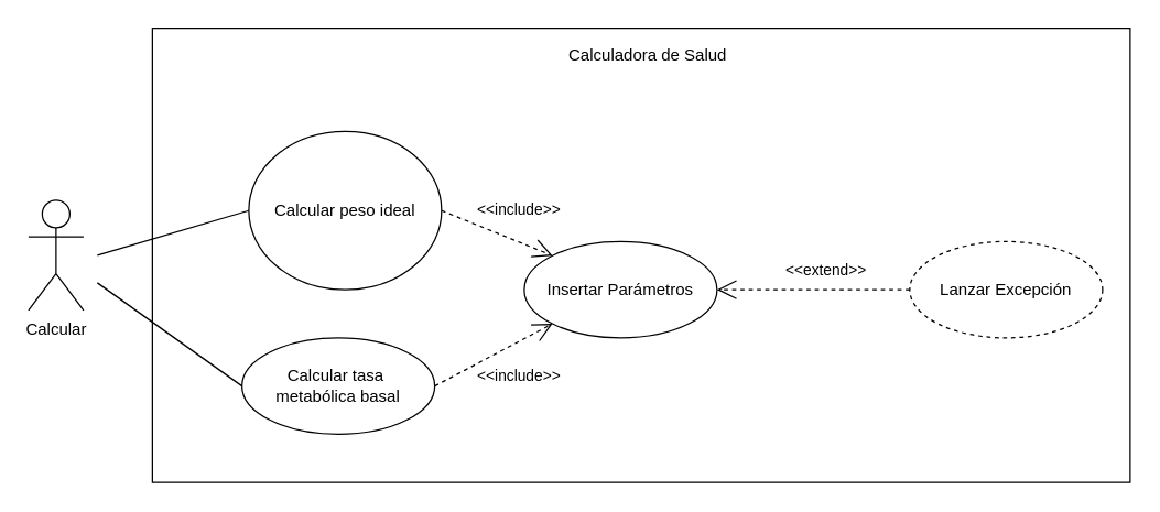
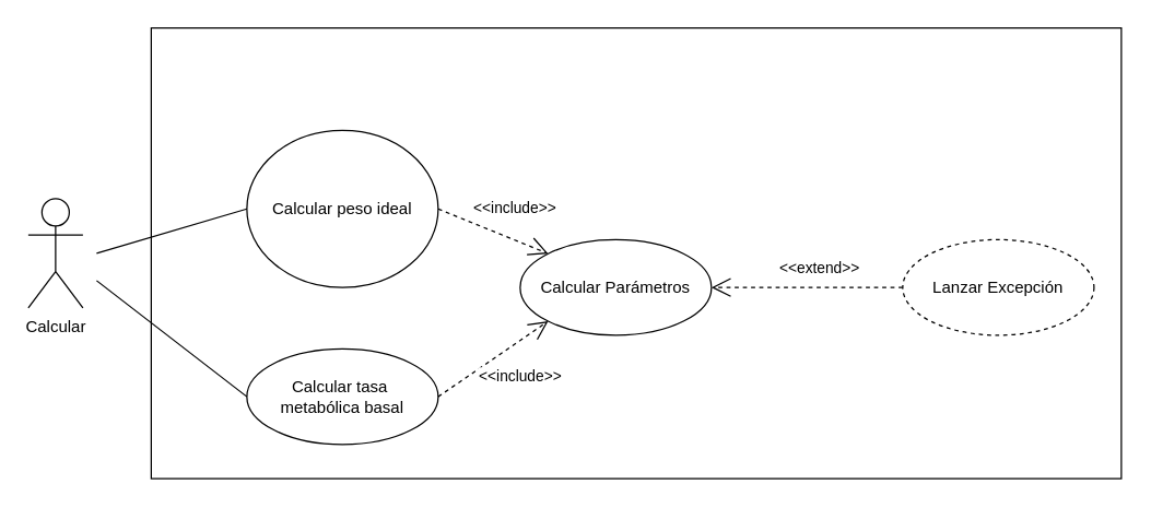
  <mxCell id="0" />
  <mxCell id="1" parent="0" />
  <mxCell id="2" value="Calcular" style="shape=umlActor;verticalLabelPosition=bottom;verticalAlign=top;html=1;outlineConnect=0;" parent="1" vertex="1"><mxGeometry x="20" y="145" width="40" height="80" as="geometry" /></mxCell>
  <mxCell id="3" value="Calcular peso ideal" style="ellipse;whiteSpace=wrap;html=1;" parent="1" vertex="1"><mxGeometry x="180" y="95" width="140" height="115" as="geometry" /></mxCell>
- <mxCell id="4" value="Calcular tasa&amp;nbsp;&lt;div&gt;metabólica basal&lt;/div&gt;" style="ellipse;whiteSpace=wrap;html=1;" parent="1" vertex="1"><mxGeometry x="175" y="245" width="140" height="70" as="geometry" /></mxCell>
- <mxCell id="5" value="Insertar Parámetros" style="ellipse;whiteSpace=wrap;html=1;" parent="1" vertex="1"><mxGeometry x="380" y="175" width="140" height="70" as="geometry" /></mxCell>
+ <mxCell id="4" value="Calcular tasa&amp;nbsp;&lt;div&gt;metabólica basal&lt;/div&gt;" style="ellipse;whiteSpace=wrap;html=1;" parent="1" vertex="1"><mxGeometry x="180" y="255" width="140" height="70" as="geometry" /></mxCell>
+ <mxCell id="5" value="Calcular Parámetros" style="ellipse;whiteSpace=wrap;html=1;" parent="1" vertex="1"><mxGeometry x="380" y="175" width="140" height="70" as="geometry" /></mxCell>
  <mxCell id="6" value="Lanzar Excepción" style="ellipse;whiteSpace=wrap;html=1;dashed=1;" parent="1" vertex="1"><mxGeometry x="660" y="175" width="140" height="70" as="geometry" /></mxCell>
  <mxCell id="7" value="&amp;lt;&amp;lt;include&amp;gt;&amp;gt;" style="endArrow=open;endSize=12;dashed=1;html=1;rounded=0;exitX=1;exitY=0.5;exitDx=0;exitDy=0;entryX=0;entryY=1;entryDx=0;entryDy=0;" parent="1" source="4" target="5" edge="1"><mxGeometry x="0.187" y="-22" width="160" relative="1" as="geometry"><mxPoint x="230" y="299.5" as="sourcePoint" /><mxPoint x="390" y="299.5" as="targetPoint" /><mxPoint as="offset" /></mxGeometry></mxCell>
  <mxCell id="8" value="" style="endArrow=none;html=1;rounded=0;entryX=0;entryY=0.5;entryDx=0;entryDy=0;" parent="1" target="3" edge="1"><mxGeometry width="50" height="50" relative="1" as="geometry"><mxPoint x="70" y="185" as="sourcePoint" /><mxPoint x="380" y="195" as="targetPoint" /></mxGeometry></mxCell>
  <mxCell id="9" value="" style="endArrow=none;html=1;rounded=0;entryX=0;entryY=0.5;entryDx=0;entryDy=0;" parent="1" target="4" edge="1"><mxGeometry width="50" height="50" relative="1" as="geometry"><mxPoint x="70" y="205" as="sourcePoint" /><mxPoint x="380" y="195" as="targetPoint" /></mxGeometry></mxCell>
  <mxCell id="10" value="&amp;lt;&amp;lt;include&amp;gt;&amp;gt;" style="endArrow=open;endSize=12;dashed=1;html=1;rounded=0;exitX=1;exitY=0.5;exitDx=0;exitDy=0;entryX=0;entryY=0;entryDx=0;entryDy=0;" parent="1" source="3" target="5" edge="1"><mxGeometry x="0.187" y="22" width="160" relative="1" as="geometry"><mxPoint x="330" y="260" as="sourcePoint" /><mxPoint x="481" y="240" as="targetPoint" /><mxPoint as="offset" /></mxGeometry></mxCell>
  <mxCell id="11" value="&amp;lt;&amp;lt;extend&amp;gt;&amp;gt;" style="endArrow=open;endSize=12;dashed=1;html=1;rounded=0;exitX=0;exitY=0.5;exitDx=0;exitDy=0;entryX=1;entryY=0.5;entryDx=0;entryDy=0;" parent="1" source="6" target="5" edge="1"><mxGeometry x="-0.125" y="-15" width="160" relative="1" as="geometry"><mxPoint x="330" y="300" as="sourcePoint" /><mxPoint x="411" y="245" as="targetPoint" /><mxPoint y="1" as="offset" /></mxGeometry></mxCell>
  <mxCell id="12" value="" style="rounded=0;whiteSpace=wrap;html=1;fillColor=none;" parent="1" vertex="1"><mxGeometry x="110" y="20" width="710" height="330" as="geometry" /></mxCell>
- <mxCell id="13" value="Calculadora de Salud" style="text;html=1;align=center;verticalAlign=middle;whiteSpace=wrap;rounded=0;" parent="1" vertex="1"><mxGeometry x="400" y="25" width="140" height="30" as="geometry" /></mxCell>
